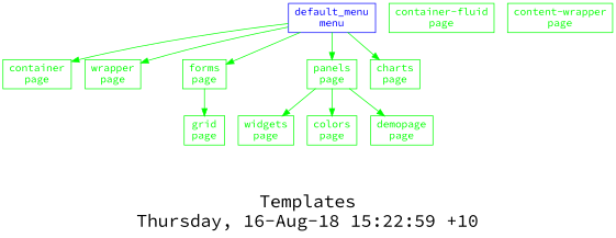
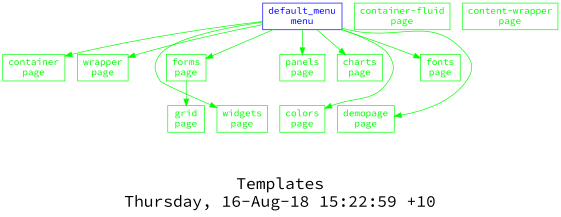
  digraph {
    fontname="Source Code Pro"
    fontsize=24
    label="Templates\nThursday, 16-Aug-18 15:22:59 +10"
    nojustify=true
    ordering=out
    rankdir=TB
    node [color=green fontcolor=green fontname="Source Code Pro" group=pages shape=record]
    edge [color=green fontname="Source Code Pro"]
    "default_menu\nmenu" [color=blue fontcolor=blue group=menus]
    "container\npage"
    "wrapper\npage"
    "widgets\npage"
    "forms\npage"
    "panels\npage"
    "charts\npage"
    "colors\npage"
+   "fonts\npage"
    "demopage\npage"
    "grid\npage"
    "container-fluid\npage"
    "content-wrapper\npage"
    "default_menu\nmenu" -> "container\npage"
    "default_menu\nmenu" -> "wrapper\npage"
-   "panels\npage" -> "widgets\npage"
+   "default_menu\nmenu" -> "widgets\npage"
    "default_menu\nmenu" -> "forms\npage"
    "default_menu\nmenu" -> "panels\npage"
    "default_menu\nmenu" -> "charts\npage"
-   "panels\npage" -> "colors\npage"
-   "panels\npage" -> "demopage\npage"
+   "default_menu\nmenu" -> "colors\npage"
+   "default_menu\nmenu" -> "fonts\npage"
+   "default_menu\nmenu" -> "demopage\npage"
    "forms\npage" -> "grid\npage"
  }
